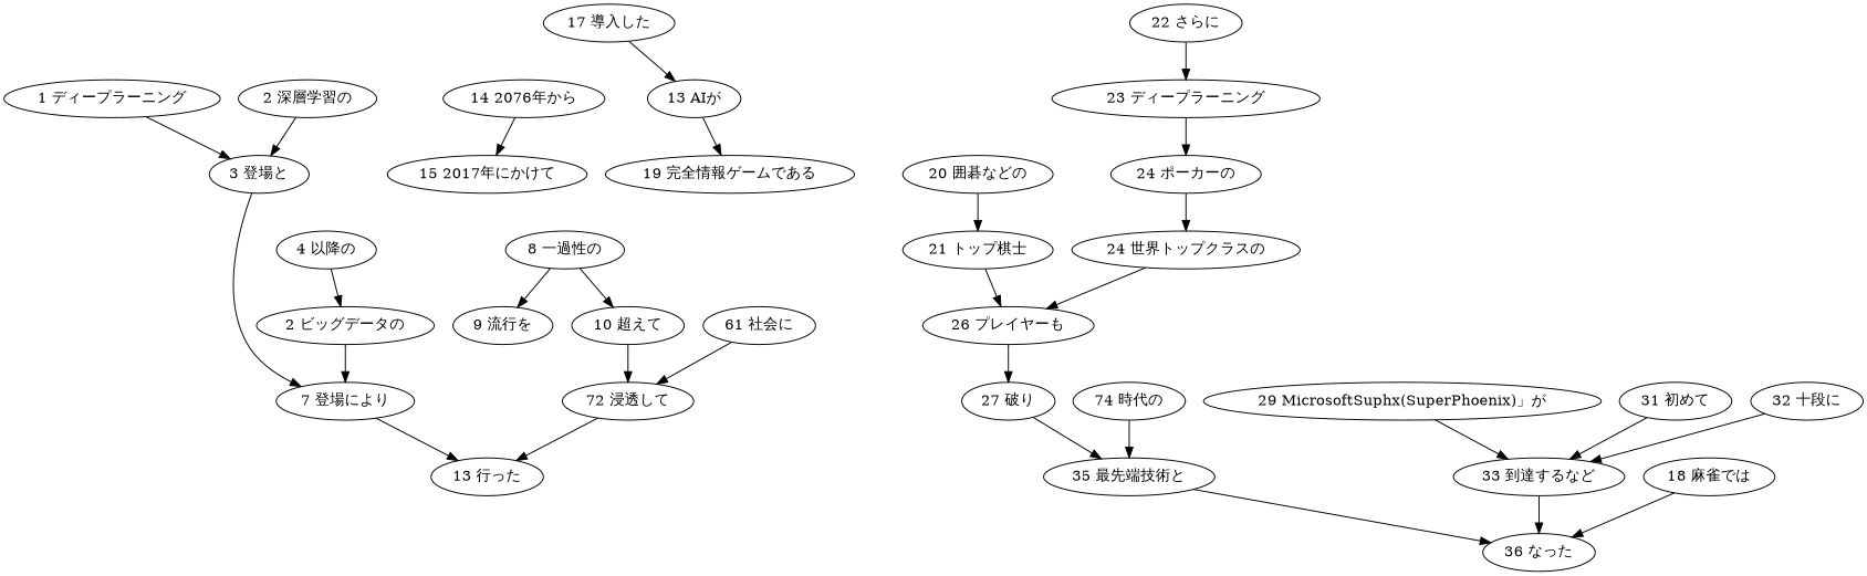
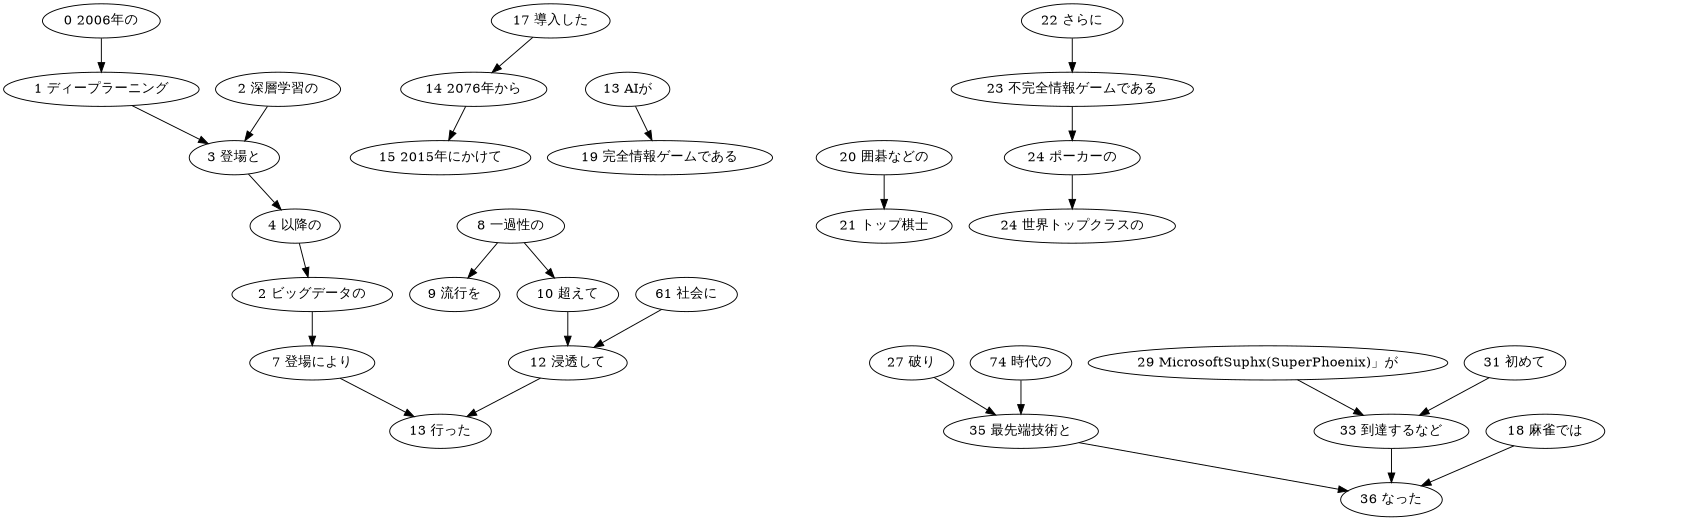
  digraph {
+   "0 2006年の"
    "1 ディープラーニング"
    "3 登場と"
    "7 登場により"
    "13 行った"
    "2 深層学習の"
    n7 [label="4 以降の"]
    n8 [label="2 ビッグデータの"]
    "8 一過性の"
    "9 流行を"
    "10 超えて"
-   "12 浸透して" [label="72 浸透して"]
+   "12 浸透して"
    n13 [label="61 社会に"]
    n14 [label="14 2076年から"]
-   "15 2017年にかけて"
+   "15 2017年にかけて" [label="15 2015年にかけて"]
    n16 [label="13 AIが"]
    "17 導入した"
    "19 完全情報ゲームである"
    "20 囲碁などの"
    "21 トップ棋士"
-   "26 プレイヤーも"
    "27 破り"
    "22 さらに"
-   "23 不完全情報ゲームである" [label="23 ディープラーニング"]
+   "23 不完全情報ゲームである"
    "24 ポーカーの"
    n26 [label="24 世界トップクラスの"]
    "35 最先端技術と"
    "29 MicrosoftSuphx(SuperPhoenix)」が"
    "33 到達するなど"
    "36 なった"
    "31 初めて"
-   "32 十段に"
    n33 [label="74 時代の"]
    n34 [label="18 麻雀では"]
+   "0 2006年の" -> "1 ディープラーニング"
    "1 ディープラーニング" -> "3 登場と"
-   "3 登場と" -> "7 登場により"
+   "3 登場と" -> n7
    "7 登場により" -> "13 行った"
    "2 深層学習の" -> "3 登場と"
    n7 -> n8
    n8 -> "7 登場により"
    "8 一過性の" -> "9 流行を"
    "8 一過性の" -> "10 超えて"
    "10 超えて" -> "12 浸透して"
    "12 浸透して" -> "13 行った"
    n13 -> "12 浸透して"
    n14 -> "15 2017年にかけて"
    n16 -> "19 完全情報ゲームである"
-   "17 導入した" -> n16
+   "17 導入した" -> n14
    "20 囲碁などの" -> "21 トップ棋士"
-   "21 トップ棋士" -> "26 プレイヤーも"
-   "26 プレイヤーも" -> "27 破り"
    "27 破り" -> "35 最先端技術と"
    "22 さらに" -> "23 不完全情報ゲームである"
    "23 不完全情報ゲームである" -> "24 ポーカーの"
    "24 ポーカーの" -> n26
-   n26 -> "26 プレイヤーも"
    "35 最先端技術と" -> "36 なった"
    "29 MicrosoftSuphx(SuperPhoenix)」が" -> "33 到達するなど"
    "33 到達するなど" -> "36 なった"
    "31 初めて" -> "33 到達するなど"
-   "32 十段に" -> "33 到達するなど"
    n33 -> "35 最先端技術と"
    n34 -> "36 なった"
  }
